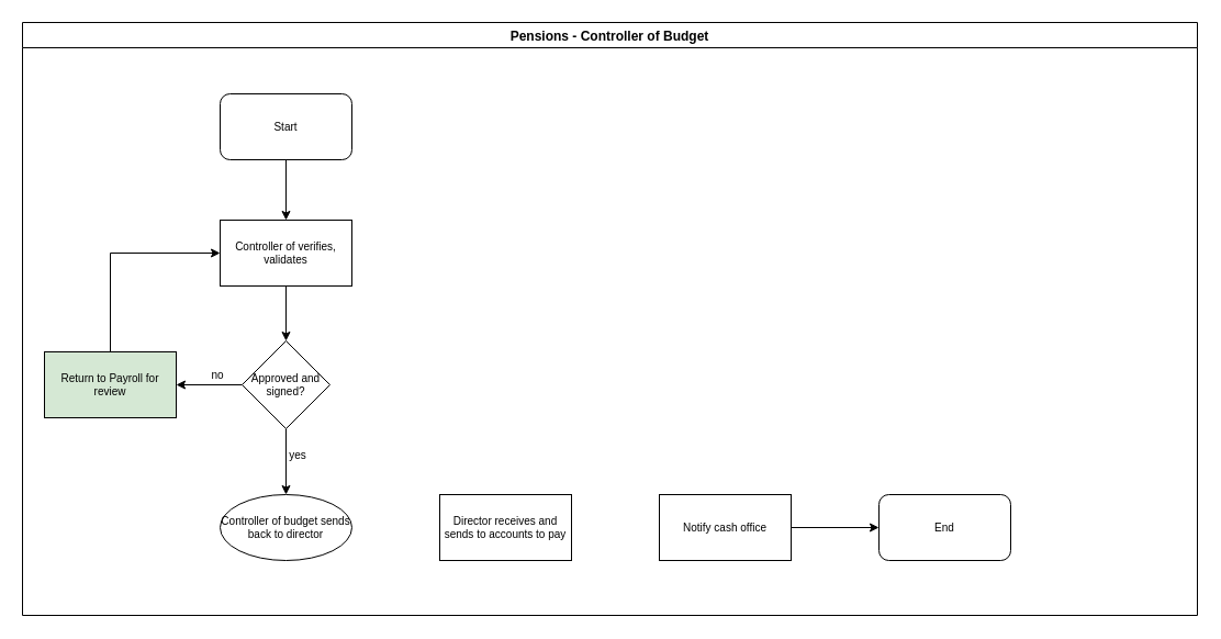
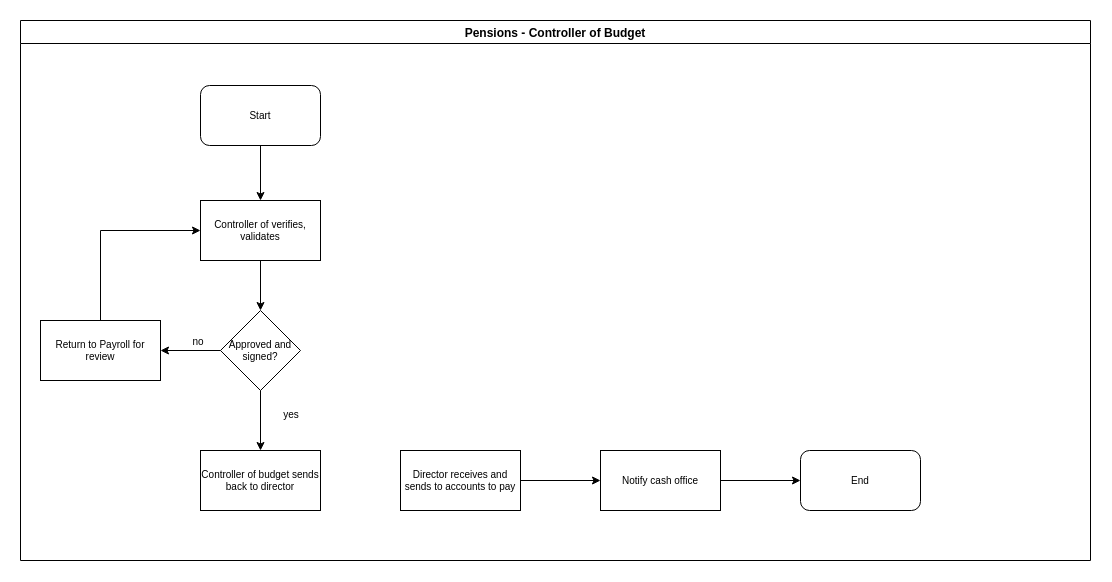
  <mxCell id="0" />
  <mxCell id="1" parent="0" />
  <mxCell id="2" value="Pensions - Controller of Budget" style="swimlane;" parent="1" vertex="1"><mxGeometry x="20" y="20" width="1070" height="540" as="geometry" /></mxCell>
  <mxCell id="3" value="Start" style="rounded=1;whiteSpace=wrap;html=1;fontSize=10;" parent="2" vertex="1"><mxGeometry x="180" y="65" width="120" height="60" as="geometry" /></mxCell>
  <mxCell id="4" value="Controller of verifies, validates" style="rounded=0;whiteSpace=wrap;html=1;fontSize=10;" parent="2" vertex="1"><mxGeometry x="180" y="180" width="120" height="60" as="geometry" /></mxCell>
  <mxCell id="5" value="" style="edgeStyle=orthogonalEdgeStyle;rounded=0;orthogonalLoop=1;jettySize=auto;html=1;entryX=0.5;entryY=0;entryDx=0;entryDy=0;" parent="2" source="3" target="4" edge="1"><mxGeometry relative="1" as="geometry"><mxPoint x="240" y="190" as="targetPoint" /></mxGeometry></mxCell>
  <mxCell id="6" value="End" style="rounded=1;whiteSpace=wrap;html=1;fontSize=10;" parent="2" vertex="1"><mxGeometry x="780" y="430" width="120" height="60" as="geometry" /></mxCell>
- <mxCell id="7" value="Controller of budget sends back to director" style="ellipse;whiteSpace=wrap;html=1;fontSize=10;" parent="2" vertex="1"><mxGeometry x="180" y="430" width="120" height="60" as="geometry" /></mxCell>
+ <mxCell id="7" value="Controller of budget sends back to director" style="whiteSpace=wrap;html=1;rounded=0;fontSize=10;" parent="2" vertex="1"><mxGeometry x="180" y="430" width="120" height="60" as="geometry" /></mxCell>
  <mxCell id="8" value="Director receives and sends to accounts to pay" style="whiteSpace=wrap;html=1;rounded=0;fontSize=10;" parent="2" vertex="1"><mxGeometry x="380" y="430" width="120" height="60" as="geometry" /></mxCell>
  <mxCell id="9" value="" style="edgeStyle=orthogonalEdgeStyle;rounded=0;orthogonalLoop=1;jettySize=auto;html=1;fontSize=10;entryX=0;entryY=0.5;entryDx=0;entryDy=0;" parent="2" source="10" target="6" edge="1"><mxGeometry relative="1" as="geometry"><mxPoint x="790" y="460" as="targetPoint" /></mxGeometry></mxCell>
  <mxCell id="10" value="Notify cash office" style="whiteSpace=wrap;html=1;rounded=0;fontSize=10;" parent="2" vertex="1"><mxGeometry x="580" y="430" width="120" height="60" as="geometry" /></mxCell>
+ <mxCell id="11" value="" style="edgeStyle=orthogonalEdgeStyle;rounded=0;orthogonalLoop=1;jettySize=auto;html=1;fontSize=10;" parent="2" source="8" target="10" edge="1"><mxGeometry relative="1" as="geometry" /></mxCell>
  <mxCell id="12" value="Approved and signed?" style="rhombus;whiteSpace=wrap;html=1;rounded=0;fontSize=10;" vertex="1" parent="2"><mxGeometry x="200" y="290" width="80" height="80" as="geometry" /></mxCell>
  <mxCell id="13" value="" style="edgeStyle=orthogonalEdgeStyle;rounded=0;orthogonalLoop=1;jettySize=auto;html=1;fontSize=10;" edge="1" parent="2" source="4" target="12"><mxGeometry relative="1" as="geometry" /></mxCell>
  <mxCell id="14" value="" style="edgeStyle=orthogonalEdgeStyle;rounded=0;orthogonalLoop=1;jettySize=auto;html=1;fontSize=10;entryX=0.5;entryY=0;entryDx=0;entryDy=0;" edge="1" parent="2" source="12" target="7"><mxGeometry relative="1" as="geometry"><mxPoint x="240" y="450" as="targetPoint" /></mxGeometry></mxCell>
- <mxCell id="15" value="yes" style="text;html=1;strokeColor=none;fillColor=none;align=center;verticalAlign=middle;whiteSpace=wrap;rounded=0;fontSize=10;" vertex="1" parent="2"><mxGeometry x="231" y="384" width="40" height="20" as="geometry" /></mxCell>
+ <mxCell id="15" value="yes" style="text;html=1;strokeColor=none;fillColor=none;align=center;verticalAlign=middle;whiteSpace=wrap;rounded=0;fontSize=10;" vertex="1" parent="2"><mxGeometry x="251" y="384" width="40" height="20" as="geometry" /></mxCell>
  <mxCell id="16" value="no" style="text;html=1;strokeColor=none;fillColor=none;align=center;verticalAlign=middle;whiteSpace=wrap;rounded=0;fontSize=10;" vertex="1" parent="2"><mxGeometry x="158" y="311" width="40" height="20" as="geometry" /></mxCell>
  <mxCell id="17" value="" style="edgeStyle=orthogonalEdgeStyle;rounded=0;orthogonalLoop=1;jettySize=auto;html=1;fontSize=10;entryX=0;entryY=0.5;entryDx=0;entryDy=0;" edge="1" parent="1" source="18" target="4"><mxGeometry relative="1" as="geometry"><mxPoint x="100" y="250" as="targetPoint" /><Array as="points"><mxPoint x="100" y="230" /></Array></mxGeometry></mxCell>
- <mxCell id="18" value="Return to Payroll for review" style="whiteSpace=wrap;html=1;rounded=0;fontSize=10;fillColor=#d5e8d4;" vertex="1" parent="1"><mxGeometry x="40" y="320" width="120" height="60" as="geometry" /></mxCell>
+ <mxCell id="18" value="Return to Payroll for review" style="whiteSpace=wrap;html=1;rounded=0;fontSize=10;" vertex="1" parent="1"><mxGeometry x="40" y="320" width="120" height="60" as="geometry" /></mxCell>
  <mxCell id="19" value="" style="edgeStyle=orthogonalEdgeStyle;rounded=0;orthogonalLoop=1;jettySize=auto;html=1;fontSize=10;" edge="1" parent="1" source="12" target="18"><mxGeometry relative="1" as="geometry" /></mxCell>
